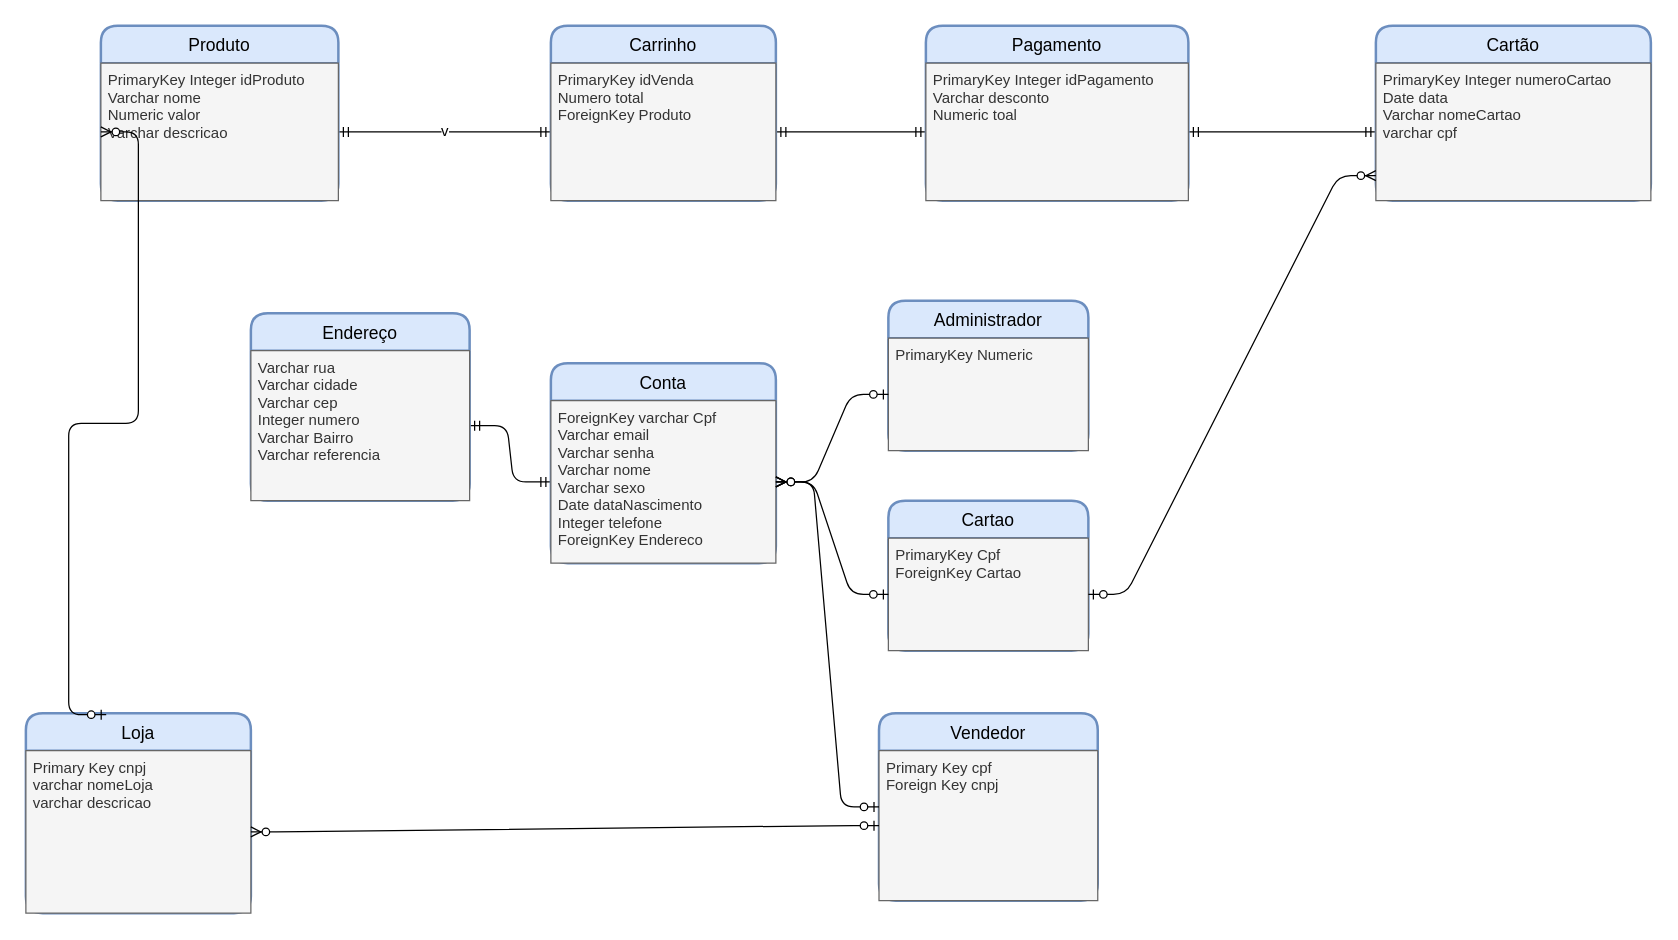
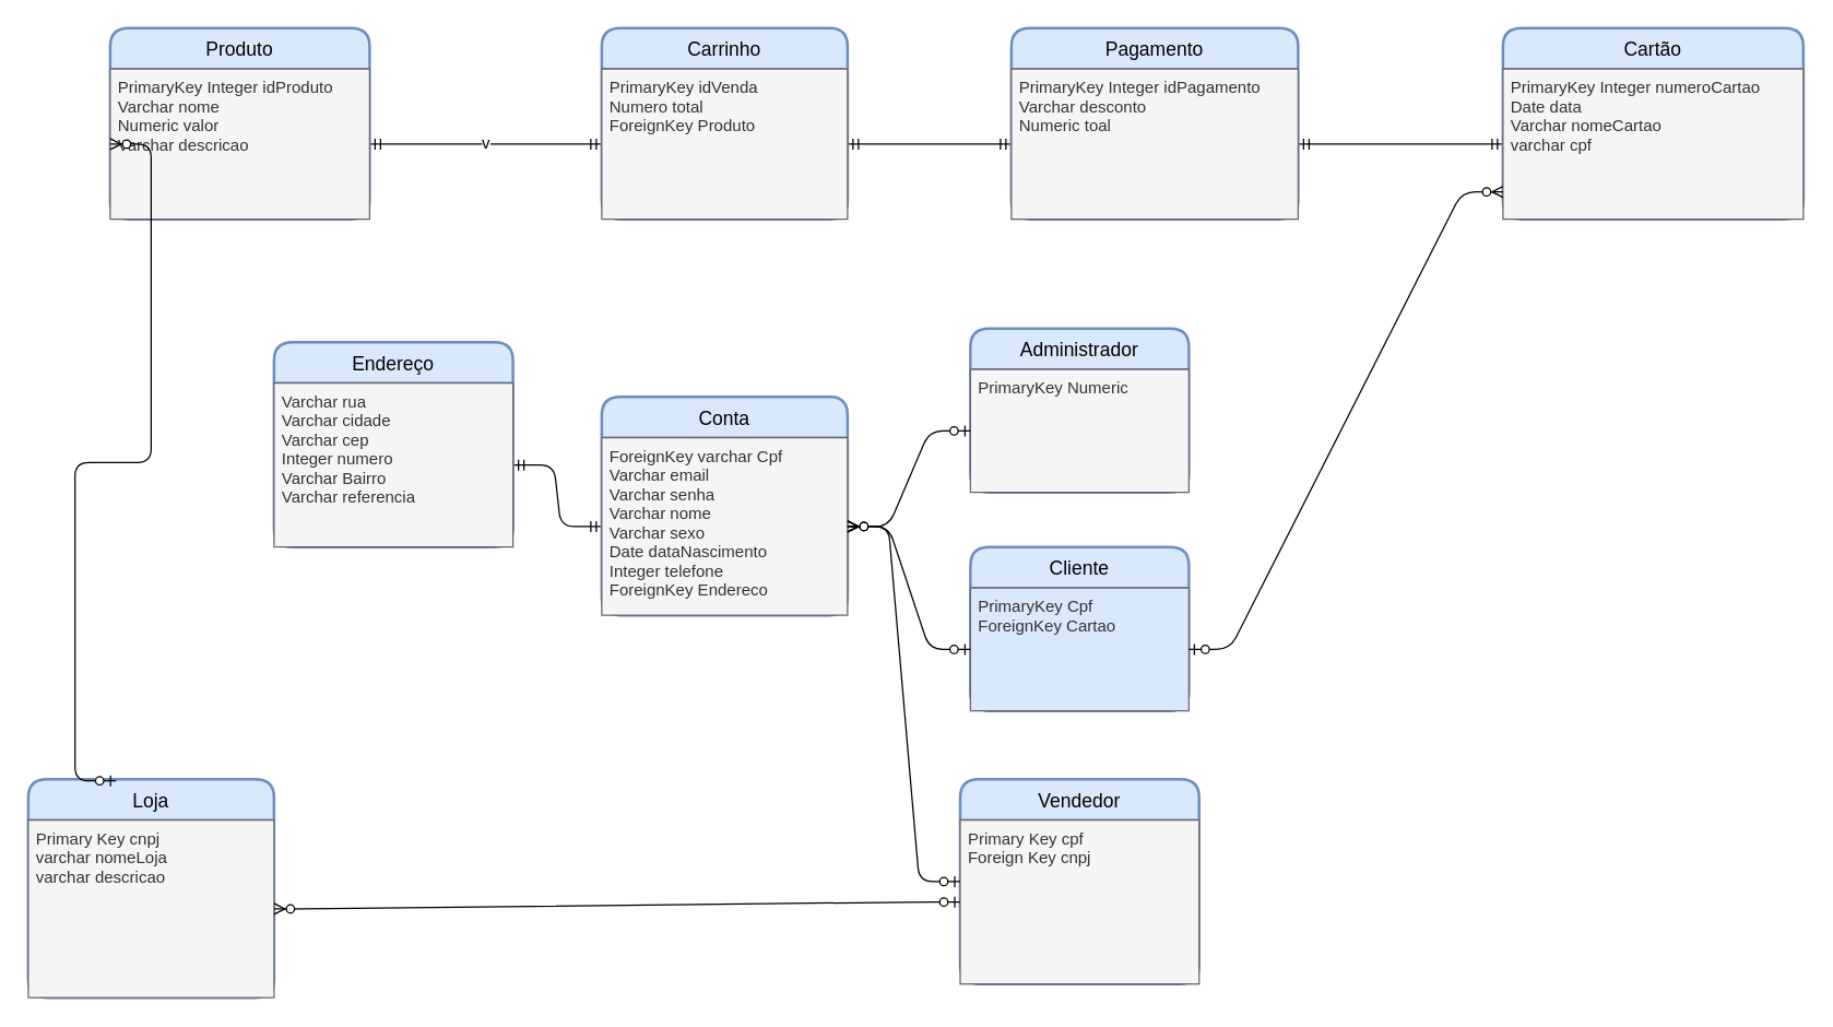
  <mxCell id="0" />
  <mxCell id="1" parent="0" />
  <mxCell id="2" value="v&lt;span style=&quot;color: rgba(0 , 0 , 0 , 0) ; font-family: monospace ; font-size: 0px ; background-color: rgb(248 , 249 , 250)&quot;&gt;%3CmxGraphModel%3E%3Croot%3E%3CmxCell%20id%3D%220%22%2F%3E%3CmxCell%20id%3D%221%22%20parent%3D%220%22%2F%3E%3CmxCell%20id%3D%222%22%20value%3D%22%22%20style%3D%22edgeStyle%3DentityRelationEdgeStyle%3BfontSize%3D12%3Bhtml%3D1%3BendArrow%3DERmandOne%3BstartArrow%3DERmandOne%3B%22%20edge%3D%221%22%20parent%3D%221%22%3E%3CmxGeometry%20width%3D%22100%22%20height%3D%22100%22%20relative%3D%221%22%20as%3D%22geometry%22%3E%3CmxPoint%20x%3D%22380%22%20y%3D%22125%22%20as%3D%22sourcePoint%22%2F%3E%3CmxPoint%20x%3D%22210%22%20y%3D%22125%22%20as%3D%22targetPoint%22%2F%3E%3C%2FmxGeometry%3E%3C%2FmxCell%3E%3C%2Froot%3E%3C%2FmxGraphModel%3E&lt;/span&gt;" style="edgeStyle=entityRelationEdgeStyle;fontSize=12;html=1;endArrow=ERmandOne;startArrow=ERmandOne;" parent="1" source="9" target="7" edge="1"><mxGeometry width="100" height="100" relative="1" as="geometry"><mxPoint x="420" y="105" as="sourcePoint" /><mxPoint x="270" y="160" as="targetPoint" /></mxGeometry></mxCell>
  <mxCell id="3" value="" style="edgeStyle=entityRelationEdgeStyle;fontSize=12;html=1;endArrow=ERmandOne;startArrow=ERmandOne;" parent="1" source="9" target="11" edge="1"><mxGeometry width="100" height="100" relative="1" as="geometry"><mxPoint x="630" y="180" as="sourcePoint" /><mxPoint x="730" y="80" as="targetPoint" /></mxGeometry></mxCell>
  <mxCell id="4" value="" style="edgeStyle=entityRelationEdgeStyle;fontSize=12;html=1;endArrow=ERmandOne;startArrow=ERmandOne;" parent="1" source="11" target="13" edge="1"><mxGeometry width="100" height="100" relative="1" as="geometry"><mxPoint x="980" y="290" as="sourcePoint" /><mxPoint x="1080" y="190" as="targetPoint" /></mxGeometry></mxCell>
  <mxCell id="5" value="" style="edgeStyle=entityRelationEdgeStyle;fontSize=12;html=1;endArrow=ERmandOne;startArrow=ERmandOne;" parent="1" source="21" target="15" edge="1"><mxGeometry width="100" height="100" relative="1" as="geometry"><mxPoint x="310" y="415" as="sourcePoint" /><mxPoint x="410" y="315" as="targetPoint" /></mxGeometry></mxCell>
  <mxCell id="6" value="Produto" style="swimlane;childLayout=stackLayout;horizontal=1;startSize=30;horizontalStack=0;rounded=1;fontSize=14;fontStyle=0;strokeWidth=2;resizeParent=0;resizeLast=1;shadow=0;dashed=0;align=center;fillColor=#dae8fc;strokeColor=#6c8ebf;" parent="1" vertex="1"><mxGeometry x="80" y="20" width="190" height="140" as="geometry" /></mxCell>
  <mxCell id="7" value="PrimaryKey Integer idProduto&#10;Varchar nome&#10;Numeric valor&#10;Varchar descricao&#10;" style="align=left;spacingLeft=4;fontSize=12;verticalAlign=top;resizable=0;rotatable=0;part=1;fillColor=#f5f5f5;strokeColor=#666666;fontColor=#333333;" parent="6" vertex="1"><mxGeometry y="30" width="190" height="110" as="geometry" /></mxCell>
  <mxCell id="8" value="Carrinho" style="swimlane;childLayout=stackLayout;horizontal=1;startSize=30;horizontalStack=0;rounded=1;fontSize=14;fontStyle=0;strokeWidth=2;resizeParent=0;resizeLast=1;shadow=0;dashed=0;align=center;fillColor=#dae8fc;strokeColor=#6c8ebf;" parent="1" vertex="1"><mxGeometry x="440" y="20" width="180" height="140" as="geometry"><mxRectangle x="680" y="140" width="90" height="30" as="alternateBounds" /></mxGeometry></mxCell>
  <mxCell id="9" value="PrimaryKey idVenda&#10;Numero total&#10;ForeignKey Produto" style="align=left;spacingLeft=4;fontSize=12;verticalAlign=top;resizable=0;rotatable=0;part=1;fillColor=#f5f5f5;strokeColor=#666666;fontColor=#333333;" parent="8" vertex="1"><mxGeometry y="30" width="180" height="110" as="geometry" /></mxCell>
  <mxCell id="10" value="Pagamento" style="swimlane;childLayout=stackLayout;horizontal=1;startSize=30;horizontalStack=0;rounded=1;fontSize=14;fontStyle=0;strokeWidth=2;resizeParent=0;resizeLast=1;shadow=0;dashed=0;align=center;fillColor=#dae8fc;strokeColor=#6c8ebf;" parent="1" vertex="1"><mxGeometry x="740" y="20" width="210" height="140" as="geometry" /></mxCell>
  <mxCell id="11" value="PrimaryKey Integer idPagamento&#10;Varchar desconto&#10;Numeric toal" style="align=left;spacingLeft=4;fontSize=12;verticalAlign=top;resizable=0;rotatable=0;part=1;fillColor=#f5f5f5;strokeColor=#666666;fontColor=#333333;" parent="10" vertex="1"><mxGeometry y="30" width="210" height="110" as="geometry" /></mxCell>
  <mxCell id="12" value="Cartão" style="swimlane;childLayout=stackLayout;horizontal=1;startSize=30;horizontalStack=0;rounded=1;fontSize=14;fontStyle=0;strokeWidth=2;resizeParent=0;resizeLast=1;shadow=0;dashed=0;align=center;fillColor=#dae8fc;strokeColor=#6c8ebf;" parent="1" vertex="1"><mxGeometry x="1100" y="20" width="220" height="140" as="geometry" /></mxCell>
  <mxCell id="13" value="PrimaryKey Integer numeroCartao&#10;Date data&#10;Varchar nomeCartao&#10;varchar cpf" style="align=left;spacingLeft=4;fontSize=12;verticalAlign=top;resizable=0;rotatable=0;part=1;fillColor=#f5f5f5;strokeColor=#666666;fontColor=#333333;" parent="12" vertex="1"><mxGeometry y="30" width="220" height="110" as="geometry" /></mxCell>
  <mxCell id="14" value="Conta" style="swimlane;childLayout=stackLayout;horizontal=1;startSize=30;horizontalStack=0;rounded=1;fontSize=14;fontStyle=0;strokeWidth=2;resizeParent=0;resizeLast=1;shadow=0;dashed=0;align=center;fillColor=#dae8fc;strokeColor=#6c8ebf;" parent="1" vertex="1"><mxGeometry x="440" y="290" width="180" height="160" as="geometry" /></mxCell>
  <mxCell id="15" value="ForeignKey varchar Cpf&#10;Varchar email&#10;Varchar senha&#10;Varchar nome&#10;Varchar sexo&#10;Date dataNascimento&#10;Integer telefone&#10;ForeignKey Endereco" style="align=left;spacingLeft=4;fontSize=12;verticalAlign=top;resizable=0;rotatable=0;part=1;fillColor=#f5f5f5;strokeColor=#666666;fontColor=#333333;" parent="14" vertex="1"><mxGeometry y="30" width="180" height="130" as="geometry" /></mxCell>
  <mxCell id="16" value="Administrador" style="swimlane;childLayout=stackLayout;horizontal=1;startSize=30;horizontalStack=0;rounded=1;fontSize=14;fontStyle=0;strokeWidth=2;resizeParent=0;resizeLast=1;shadow=0;dashed=0;align=center;fillColor=#dae8fc;strokeColor=#6c8ebf;" parent="1" vertex="1"><mxGeometry x="710" y="240" width="160" height="120" as="geometry" /></mxCell>
  <mxCell id="17" value="PrimaryKey Numeric" style="align=left;spacingLeft=4;fontSize=12;verticalAlign=top;resizable=0;rotatable=0;part=1;fillColor=#f5f5f5;strokeColor=#666666;fontColor=#333333;" parent="16" vertex="1"><mxGeometry y="30" width="160" height="90" as="geometry" /></mxCell>
  <mxCell id="18" value="Vendedor" style="swimlane;childLayout=stackLayout;horizontal=1;startSize=30;horizontalStack=0;rounded=1;fontSize=14;fontStyle=0;strokeWidth=2;resizeParent=0;resizeLast=1;shadow=0;dashed=0;align=center;fillColor=#dae8fc;strokeColor=#6c8ebf;" vertex="1" parent="1"><mxGeometry x="702.5" y="570" width="175" height="150" as="geometry" /></mxCell>
  <mxCell id="19" value="Primary Key cpf&#10;Foreign Key cnpj" style="align=left;spacingLeft=4;fontSize=12;verticalAlign=top;resizable=0;rotatable=0;part=1;fillColor=#f5f5f5;strokeColor=#666666;fontColor=#333333;" vertex="1" parent="18"><mxGeometry y="30" width="175" height="120" as="geometry" /></mxCell>
  <mxCell id="20" value="Endereço" style="swimlane;childLayout=stackLayout;horizontal=1;startSize=30;horizontalStack=0;rounded=1;fontSize=14;fontStyle=0;strokeWidth=2;resizeParent=0;resizeLast=1;shadow=0;dashed=0;align=center;fillColor=#dae8fc;strokeColor=#6c8ebf;" parent="1" vertex="1"><mxGeometry x="200" y="250" width="175" height="150" as="geometry" /></mxCell>
  <mxCell id="21" value="Varchar rua&#10;Varchar cidade&#10;Varchar cep&#10;Integer numero&#10;Varchar Bairro&#10;Varchar referencia&#10;" style="align=left;spacingLeft=4;fontSize=12;verticalAlign=top;resizable=0;rotatable=0;part=1;fillColor=#f5f5f5;strokeColor=#666666;fontColor=#333333;" parent="20" vertex="1"><mxGeometry y="30" width="175" height="120" as="geometry" /></mxCell>
  <mxCell id="22" value="Loja" style="swimlane;childLayout=stackLayout;horizontal=1;startSize=30;horizontalStack=0;rounded=1;fontSize=14;fontStyle=0;strokeWidth=2;resizeParent=0;resizeLast=1;shadow=0;dashed=0;align=center;fillColor=#dae8fc;strokeColor=#6c8ebf;" vertex="1" parent="1"><mxGeometry x="20" y="570" width="180" height="160" as="geometry" /></mxCell>
  <mxCell id="23" value="Primary Key cnpj&#10;varchar nomeLoja&#10;varchar descricao " style="align=left;spacingLeft=4;fontSize=12;verticalAlign=top;resizable=0;rotatable=0;part=1;fillColor=#f5f5f5;strokeColor=#666666;fontColor=#333333;" vertex="1" parent="22"><mxGeometry y="30" width="180" height="130" as="geometry" /></mxCell>
  <mxCell id="24" value="" style="edgeStyle=entityRelationEdgeStyle;fontSize=12;html=1;endArrow=ERzeroToMany;startArrow=ERzeroToOne;entryX=0;entryY=0.5;entryDx=0;entryDy=0;exitX=0.357;exitY=0.008;exitDx=0;exitDy=0;exitPerimeter=0;" edge="1" parent="1" source="22" target="7"><mxGeometry width="100" height="100" relative="1" as="geometry"><mxPoint x="260" y="650" as="sourcePoint" /><mxPoint x="360" y="550" as="targetPoint" /></mxGeometry></mxCell>
  <mxCell id="25" value="" style="edgeStyle=entityRelationEdgeStyle;fontSize=12;html=1;endArrow=ERzeroToMany;startArrow=ERzeroToOne;" edge="1" parent="1" source="19" target="23"><mxGeometry width="100" height="100" relative="1" as="geometry"><mxPoint x="404.26" y="926.28" as="sourcePoint" /><mxPoint x="400" y="460" as="targetPoint" /></mxGeometry></mxCell>
  <mxCell id="26" value="" style="edgeStyle=entityRelationEdgeStyle;fontSize=12;html=1;endArrow=ERzeroToMany;startArrow=ERzeroToOne;" edge="1" parent="1" source="18" target="15"><mxGeometry width="100" height="100" relative="1" as="geometry"><mxPoint x="722.5" y="550" as="sourcePoint" /><mxPoint x="340" y="520" as="targetPoint" /></mxGeometry></mxCell>
- <mxCell id="27" value="Cartao" style="swimlane;childLayout=stackLayout;horizontal=1;startSize=30;horizontalStack=0;rounded=1;fontSize=14;fontStyle=0;strokeWidth=2;resizeParent=0;resizeLast=1;shadow=0;dashed=0;align=center;fillColor=#dae8fc;strokeColor=#6c8ebf;" parent="1" vertex="1"><mxGeometry x="710" y="400" width="160" height="120" as="geometry" /></mxCell>
- <mxCell id="28" value="PrimaryKey Cpf&#10;ForeignKey Cartao" style="align=left;spacingLeft=4;fontSize=12;verticalAlign=top;resizable=0;rotatable=0;part=1;fillColor=#f5f5f5;strokeColor=#666666;fontColor=#333333;" parent="27" vertex="1"><mxGeometry y="30" width="160" height="90" as="geometry" /></mxCell>
+ <mxCell id="27" value="Cliente" style="swimlane;childLayout=stackLayout;horizontal=1;startSize=30;horizontalStack=0;rounded=1;fontSize=14;fontStyle=0;strokeWidth=2;resizeParent=0;resizeLast=1;shadow=0;dashed=0;align=center;fillColor=#dae8fc;strokeColor=#6c8ebf;" parent="1" vertex="1"><mxGeometry x="710" y="400" width="160" height="120" as="geometry" /></mxCell>
+ <mxCell id="28" value="PrimaryKey Cpf&#10;ForeignKey Cartao" style="align=left;spacingLeft=4;fontSize=12;verticalAlign=top;resizable=0;rotatable=0;part=1;fillColor=#dae8fc;strokeColor=#666666;fontColor=#333333;" parent="27" vertex="1"><mxGeometry y="30" width="160" height="90" as="geometry" /></mxCell>
  <mxCell id="29" value="" style="edgeStyle=entityRelationEdgeStyle;fontSize=12;html=1;endArrow=ERzeroToMany;startArrow=ERzeroToOne;" edge="1" parent="1" source="28" target="15"><mxGeometry width="100" height="100" relative="1" as="geometry"><mxPoint x="1111.35" y="641.24" as="sourcePoint" /><mxPoint x="670" y="400" as="targetPoint" /></mxGeometry></mxCell>
  <mxCell id="30" value="" style="edgeStyle=entityRelationEdgeStyle;fontSize=12;html=1;endArrow=ERzeroToMany;startArrow=ERzeroToOne;" edge="1" parent="1" source="17" target="15"><mxGeometry width="100" height="100" relative="1" as="geometry"><mxPoint x="720" y="485" as="sourcePoint" /><mxPoint x="630" y="395" as="targetPoint" /></mxGeometry></mxCell>
  <mxCell id="31" value="" style="edgeStyle=entityRelationEdgeStyle;fontSize=12;html=1;endArrow=ERzeroToMany;startArrow=ERzeroToOne;" edge="1" parent="1" source="28"><mxGeometry width="100" height="100" relative="1" as="geometry"><mxPoint x="730" y="495" as="sourcePoint" /><mxPoint x="1100" y="140" as="targetPoint" /></mxGeometry></mxCell>
